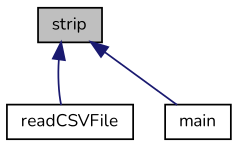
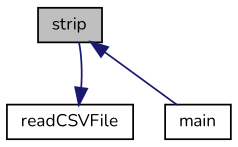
  digraph {
    fontname=Nunito
    rankdir=TB
    node [color=black fillcolor=white fontname=Nunito fontsize=10 shape=record style=filled]
    edge [color=midnightblue dir=back fontname=Nunito fontsize=10 labelfontname=Helvetica labelfontsize=10 style=solid]
    n1 [fillcolor=grey75 fontcolor=black height=0.2 label=strip width=0.4]
    n2 [height=0.2 label=readCSVFile width=0.4]
    n3 [height=0.2 label=main width=0.4]
-   n1 -> n2
+   n2 -> n1
    n1 -> n3
  }
